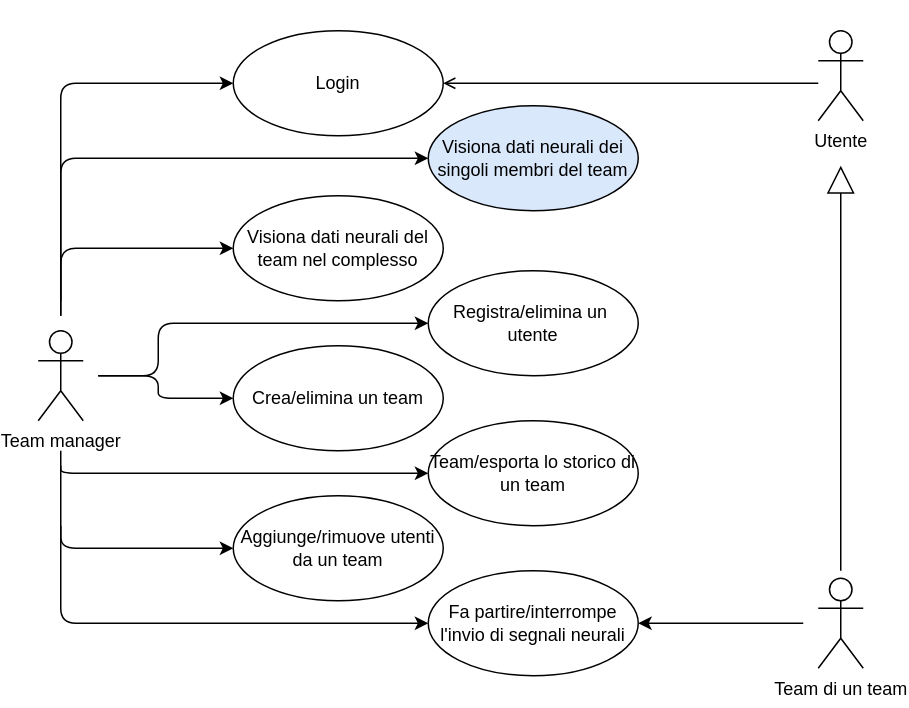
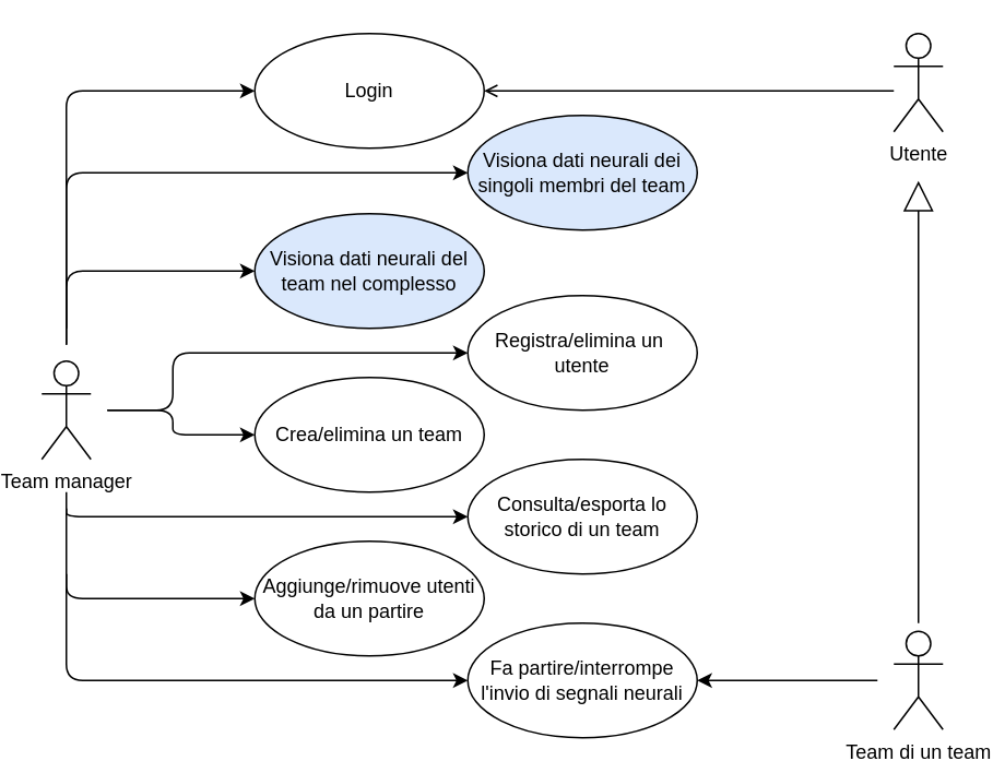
  <mxCell id="0" />
  <mxCell id="1" parent="0" />
  <mxCell id="2" style="edgeStyle=orthogonalEdgeStyle;orthogonalLoop=1;jettySize=auto;html=1;rounded=1;entryX=0;entryY=0.5;entryDx=0;entryDy=0;" edge="1" parent="1" target="16"><mxGeometry relative="1" as="geometry"><mxPoint x="35" y="200" as="sourcePoint" /><mxPoint x="140" y="235" as="targetPoint" /><Array as="points"><mxPoint x="35" y="105" /></Array></mxGeometry></mxCell>
  <mxCell id="3" style="edgeStyle=orthogonalEdgeStyle;rounded=1;orthogonalLoop=1;jettySize=auto;html=1;entryX=0;entryY=0.5;entryDx=0;entryDy=0;" edge="1" parent="1" target="17"><mxGeometry relative="1" as="geometry"><mxPoint x="35" y="210" as="sourcePoint" /><Array as="points"><mxPoint x="35" y="165" /></Array></mxGeometry></mxCell>
  <mxCell id="4" style="edgeStyle=orthogonalEdgeStyle;rounded=1;orthogonalLoop=1;jettySize=auto;html=1;entryX=0;entryY=0.5;entryDx=0;entryDy=0;" edge="1" parent="1" target="18"><mxGeometry relative="1" as="geometry"><mxPoint x="60" y="250" as="sourcePoint" /><Array as="points"><mxPoint x="100" y="250" /><mxPoint x="100" y="215" /></Array></mxGeometry></mxCell>
  <mxCell id="5" style="edgeStyle=orthogonalEdgeStyle;rounded=1;orthogonalLoop=1;jettySize=auto;html=1;entryX=0;entryY=0.5;entryDx=0;entryDy=0;" edge="1" parent="1" target="19"><mxGeometry relative="1" as="geometry"><mxPoint x="35" y="210" as="sourcePoint" /><Array as="points"><mxPoint x="35" y="55" /></Array></mxGeometry></mxCell>
  <mxCell id="6" style="edgeStyle=orthogonalEdgeStyle;rounded=1;orthogonalLoop=1;jettySize=auto;html=1;entryX=0;entryY=0.5;entryDx=0;entryDy=0;" edge="1" parent="1" target="21"><mxGeometry relative="1" as="geometry"><mxPoint x="35" y="310" as="sourcePoint" /><Array as="points"><mxPoint x="35" y="315" /></Array></mxGeometry></mxCell>
  <mxCell id="7" style="edgeStyle=orthogonalEdgeStyle;rounded=1;orthogonalLoop=1;jettySize=auto;html=1;entryX=0;entryY=0.5;entryDx=0;entryDy=0;" edge="1" parent="1" target="22"><mxGeometry relative="1" as="geometry"><mxPoint x="35" y="350" as="sourcePoint" /><Array as="points"><mxPoint x="35" y="365" /></Array></mxGeometry></mxCell>
  <mxCell id="8" style="edgeStyle=orthogonalEdgeStyle;rounded=1;orthogonalLoop=1;jettySize=auto;html=1;entryX=0;entryY=0.5;entryDx=0;entryDy=0;" edge="1" parent="1" target="20"><mxGeometry relative="1" as="geometry"><mxPoint x="35" y="300" as="sourcePoint" /><Array as="points"><mxPoint x="35" y="415" /></Array></mxGeometry></mxCell>
  <mxCell id="9" style="edgeStyle=orthogonalEdgeStyle;rounded=1;orthogonalLoop=1;jettySize=auto;html=1;entryX=0;entryY=0.5;entryDx=0;entryDy=0;" edge="1" parent="1" target="23"><mxGeometry relative="1" as="geometry"><mxPoint x="60" y="250" as="sourcePoint" /><Array as="points"><mxPoint x="100" y="250" /><mxPoint x="100" y="265" /></Array></mxGeometry></mxCell>
  <mxCell id="10" value="Team manager" style="shape=umlActor;verticalLabelPosition=bottom;verticalAlign=top;html=1;outlineConnect=0;" vertex="1" parent="1"><mxGeometry x="20" y="220" width="30" height="60" as="geometry" /></mxCell>
  <mxCell id="11" style="edgeStyle=orthogonalEdgeStyle;rounded=1;orthogonalLoop=1;jettySize=auto;html=1;entryX=1;entryY=0.5;entryDx=0;entryDy=0;" edge="1" parent="1" target="20"><mxGeometry relative="1" as="geometry"><mxPoint x="530" y="415" as="sourcePoint" /><Array as="points"><mxPoint x="530" y="415" /></Array></mxGeometry></mxCell>
  <mxCell id="12" value="Team di un team" style="shape=umlActor;verticalLabelPosition=bottom;verticalAlign=top;html=1;outlineConnect=0;" vertex="1" parent="1"><mxGeometry x="540" y="385" width="30" height="60" as="geometry" /></mxCell>
  <mxCell id="13" style="edgeStyle=orthogonalEdgeStyle;rounded=1;orthogonalLoop=1;jettySize=auto;html=1;entryX=1;entryY=0.5;entryDx=0;entryDy=0;endArrow=open;" edge="1" parent="1" source="14" target="19"><mxGeometry relative="1" as="geometry"><mxPoint x="520" y="140" as="sourcePoint" /><Array as="points"><mxPoint x="530" y="55" /></Array></mxGeometry></mxCell>
  <mxCell id="14" value="Utente" style="shape=umlActor;verticalLabelPosition=bottom;verticalAlign=top;html=1;outlineConnect=0;" vertex="1" parent="1"><mxGeometry x="540" y="20" width="30" height="60" as="geometry" /></mxCell>
  <mxCell id="15" value="" style="endArrow=block;endSize=16;endFill=0;html=1;" edge="1" parent="1"><mxGeometry y="30" width="160" relative="1" as="geometry"><mxPoint x="555" y="380" as="sourcePoint" /><mxPoint x="555" y="110" as="targetPoint" /><Array as="points"><mxPoint x="555" y="380" /></Array><mxPoint as="offset" /></mxGeometry></mxCell>
  <mxCell id="16" value="Visiona dati neurali dei singoli membri del team" style="ellipse;whiteSpace=wrap;html=1;fillColor=#dae8fc;" vertex="1" parent="1"><mxGeometry x="280" y="70" width="140" height="70" as="geometry" /></mxCell>
- <mxCell id="17" value="Visiona dati neurali del team nel complesso" style="ellipse;whiteSpace=wrap;html=1;" vertex="1" parent="1"><mxGeometry x="150" width="140" height="70" as="geometry" y="130" /></mxCell>
+ <mxCell id="17" value="Visiona dati neurali del team nel complesso" style="ellipse;whiteSpace=wrap;html=1;fillColor=#dae8fc;" vertex="1" parent="1"><mxGeometry x="150" width="140" height="70" as="geometry" y="130" /></mxCell>
  <mxCell id="18" value="Registra/elimina un&amp;nbsp; utente" style="ellipse;whiteSpace=wrap;html=1;" vertex="1" parent="1"><mxGeometry x="280" y="180" width="140" height="70" as="geometry" /></mxCell>
  <mxCell id="19" value="Login" style="ellipse;whiteSpace=wrap;html=1;" vertex="1" parent="1"><mxGeometry x="150" y="20" width="140" height="70" as="geometry" /></mxCell>
  <mxCell id="20" value="Fa partire/interrompe l'invio di segnali neurali" style="ellipse;whiteSpace=wrap;html=1;" vertex="1" parent="1"><mxGeometry x="280" y="380" width="140" height="70" as="geometry" /></mxCell>
- <mxCell id="21" value="Team/esporta lo storico di un team" style="ellipse;whiteSpace=wrap;html=1;" vertex="1" parent="1"><mxGeometry x="280" y="280" width="140" height="70" as="geometry" /></mxCell>
- <mxCell id="22" value="Aggiunge/rimuove utenti da un team" style="ellipse;whiteSpace=wrap;html=1;" vertex="1" parent="1"><mxGeometry x="150" y="330" width="140" height="70" as="geometry" /></mxCell>
+ <mxCell id="21" value="Consulta/esporta lo storico di un team" style="ellipse;whiteSpace=wrap;html=1;" vertex="1" parent="1"><mxGeometry x="280" y="280" width="140" height="70" as="geometry" /></mxCell>
+ <mxCell id="22" value="Aggiunge/rimuove utenti da un partire" style="ellipse;whiteSpace=wrap;html=1;" vertex="1" parent="1"><mxGeometry x="150" y="330" width="140" height="70" as="geometry" /></mxCell>
  <mxCell id="23" value="Crea/elimina un team" style="ellipse;whiteSpace=wrap;html=1;" vertex="1" parent="1"><mxGeometry x="150" y="230" width="140" height="70" as="geometry" /></mxCell>
